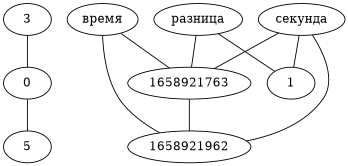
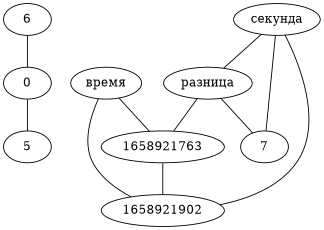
  strict graph {
    n1 [label=0]
-   3
+   3 [label=6]
    5
    "время"
-   1658921962
+   1658921962 [label=1658921902]
    n6 [label=1658921763]
    "разница"
-   1
+   1 [label=7]
    "секунда"
    n1 -- 5
    3 -- n1
    "время" -- 1658921962
    "время" -- n6
    n6 -- 1658921962
    "разница" -- n6
    "разница" -- 1
    "секунда" -- 1658921962
-   "секунда" -- n6
+   "секунда" -- "разница"
    "секунда" -- 1
  }
